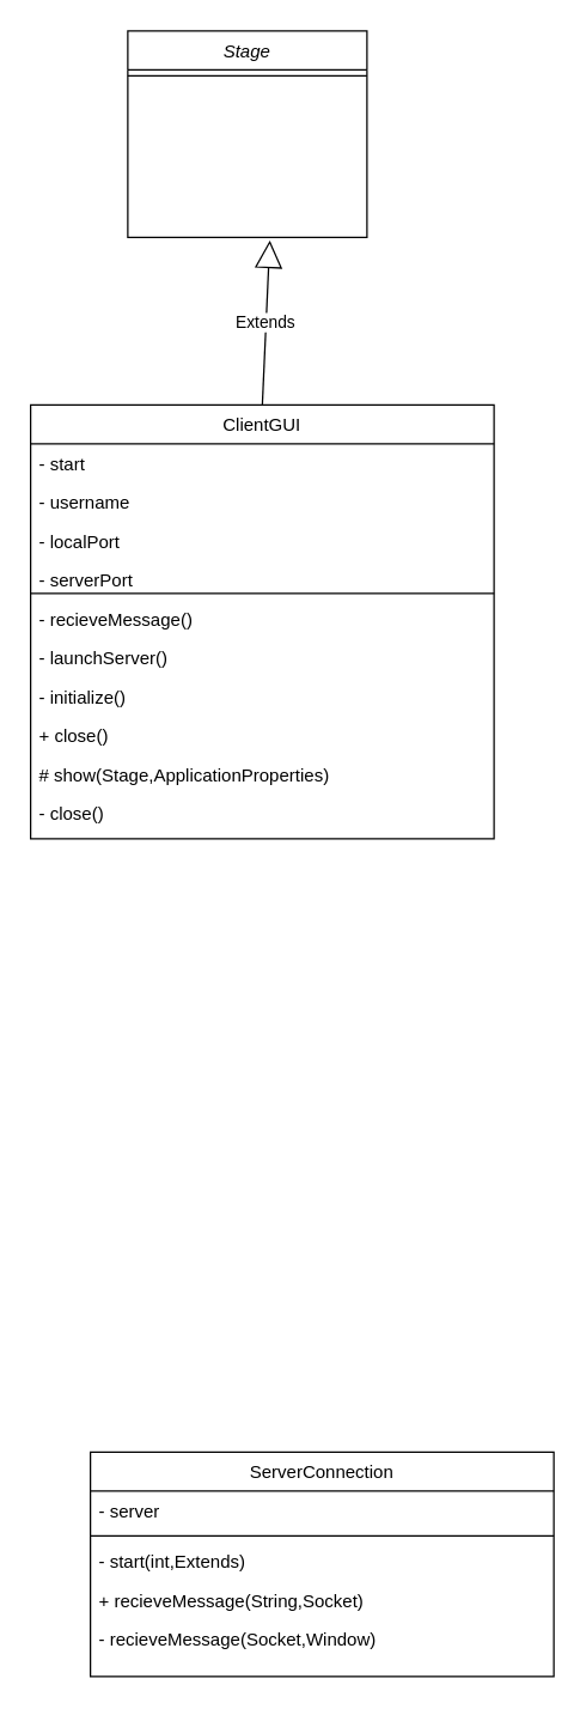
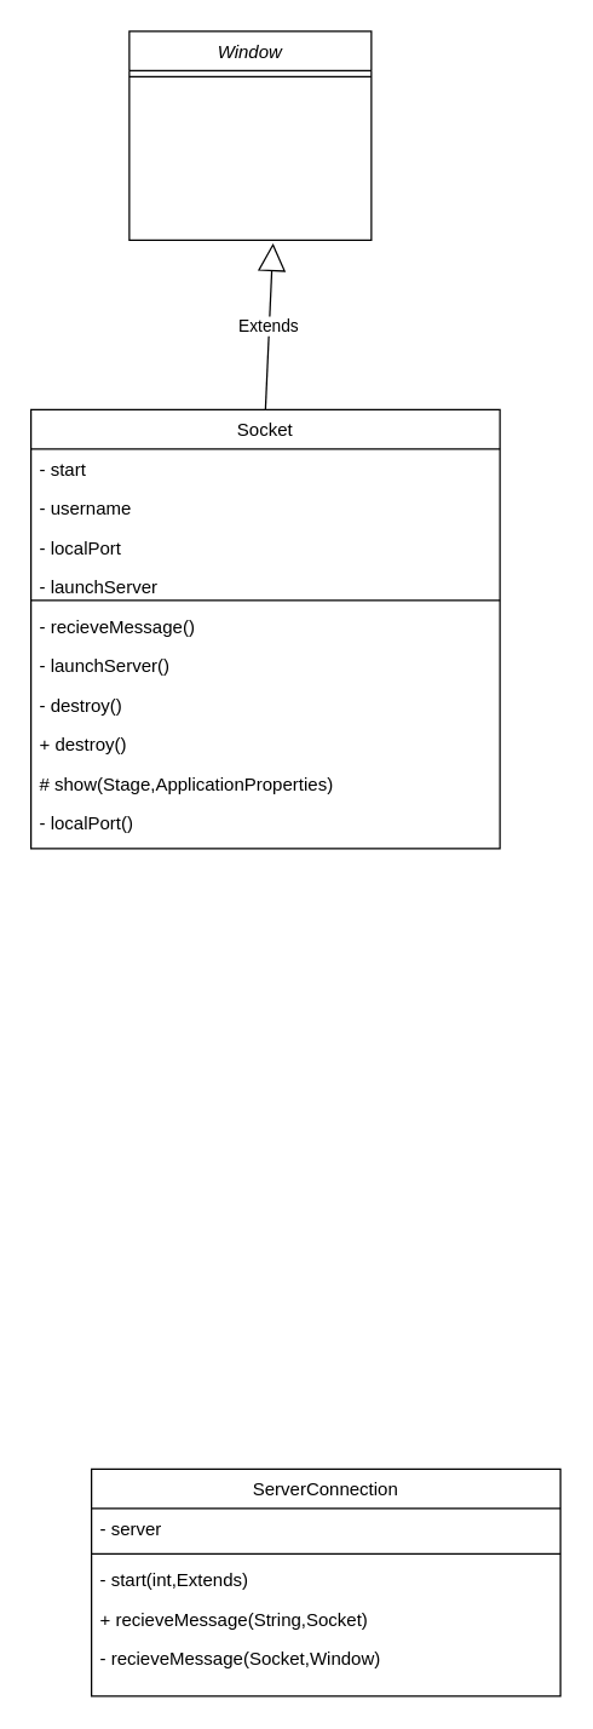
  <mxCell id="0" />
  <mxCell id="1" parent="0" />
- <mxCell id="2" value="Stage" style="swimlane;fontStyle=2;align=center;verticalAlign=top;childLayout=stackLayout;horizontal=1;startSize=26;horizontalStack=0;resizeParent=1;resizeLast=0;collapsible=1;marginBottom=0;rounded=0;shadow=0;strokeWidth=1;" parent="1" vertex="1"><mxGeometry x="85" y="20" width="160" height="138" as="geometry"><mxRectangle x="230" y="140" width="160" height="26" as="alternateBounds" /></mxGeometry></mxCell>
+ <mxCell id="2" value="Window" style="swimlane;fontStyle=2;align=center;verticalAlign=top;childLayout=stackLayout;horizontal=1;startSize=26;horizontalStack=0;resizeParent=1;resizeLast=0;collapsible=1;marginBottom=0;rounded=0;shadow=0;strokeWidth=1;" parent="1" vertex="1"><mxGeometry x="85" y="20" width="160" height="138" as="geometry"><mxRectangle x="230" y="140" width="160" height="26" as="alternateBounds" /></mxGeometry></mxCell>
  <mxCell id="3" value="" style="line;html=1;strokeWidth=1;align=left;verticalAlign=middle;spacingTop=-1;spacingLeft=3;spacingRight=3;rotatable=0;labelPosition=right;points=[];portConstraint=eastwest;" parent="2" vertex="1"><mxGeometry y="26" width="160" height="8" as="geometry" /></mxCell>
  <mxCell id="4" value="ServerConnection" style="swimlane;fontStyle=0;align=center;verticalAlign=top;childLayout=stackLayout;horizontal=1;startSize=26;horizontalStack=0;resizeParent=1;resizeLast=0;collapsible=1;marginBottom=0;rounded=0;shadow=0;strokeWidth=1;" parent="1" vertex="1"><mxGeometry x="60" y="970" width="310" height="150" as="geometry"><mxRectangle x="120" y="360" width="160" height="26" as="alternateBounds" /></mxGeometry></mxCell>
  <mxCell id="5" value="- server" style="text;align=left;verticalAlign=top;spacingLeft=4;spacingRight=4;overflow=hidden;rotatable=0;points=[[0,0.5],[1,0.5]];portConstraint=eastwest;" vertex="1" parent="4"><mxGeometry y="26" width="310" height="26" as="geometry" /></mxCell>
  <mxCell id="6" value="" style="line;html=1;strokeWidth=1;align=left;verticalAlign=middle;spacingTop=-1;spacingLeft=3;spacingRight=3;rotatable=0;labelPosition=right;points=[];portConstraint=eastwest;" parent="4" vertex="1"><mxGeometry y="52" width="310" height="8" as="geometry" /></mxCell>
  <mxCell id="7" value="- start(int,Extends)" style="text;align=left;verticalAlign=top;spacingLeft=4;spacingRight=4;overflow=hidden;rotatable=0;points=[[0,0.5],[1,0.5]];portConstraint=eastwest;" parent="4" vertex="1"><mxGeometry y="60" width="310" height="26" as="geometry" /></mxCell>
  <mxCell id="8" value="+ recieveMessage(String,Socket)" style="text;align=left;verticalAlign=top;spacingLeft=4;spacingRight=4;overflow=hidden;rotatable=0;points=[[0,0.5],[1,0.5]];portConstraint=eastwest;" vertex="1" parent="4"><mxGeometry y="86" width="310" height="26" as="geometry" /></mxCell>
  <mxCell id="9" value="- recieveMessage(Socket,Window)" style="text;align=left;verticalAlign=top;spacingLeft=4;spacingRight=4;overflow=hidden;rotatable=0;points=[[0,0.5],[1,0.5]];portConstraint=eastwest;" vertex="1" parent="4"><mxGeometry y="112" width="310" height="26" as="geometry" /></mxCell>
- <mxCell id="10" value="ClientGUI" style="swimlane;fontStyle=0;align=center;verticalAlign=top;childLayout=stackLayout;horizontal=1;startSize=26;horizontalStack=0;resizeParent=1;resizeLast=0;collapsible=1;marginBottom=0;rounded=0;shadow=0;strokeWidth=1;" vertex="1" parent="1"><mxGeometry x="20" y="270" width="310" height="290" as="geometry"><mxRectangle x="120" y="360" width="160" height="26" as="alternateBounds" /></mxGeometry></mxCell>
+ <mxCell id="10" value="Socket" style="swimlane;fontStyle=0;align=center;verticalAlign=top;childLayout=stackLayout;horizontal=1;startSize=26;horizontalStack=0;resizeParent=1;resizeLast=0;collapsible=1;marginBottom=0;rounded=0;shadow=0;strokeWidth=1;" vertex="1" parent="1"><mxGeometry x="20" y="270" width="310" height="290" as="geometry"><mxRectangle x="120" y="360" width="160" height="26" as="alternateBounds" /></mxGeometry></mxCell>
  <mxCell id="11" value="- start" style="text;align=left;verticalAlign=top;spacingLeft=4;spacingRight=4;overflow=hidden;rotatable=0;points=[[0,0.5],[1,0.5]];portConstraint=eastwest;" vertex="1" parent="10"><mxGeometry y="26" width="310" height="26" as="geometry" /></mxCell>
  <mxCell id="12" value="- username" style="text;align=left;verticalAlign=top;spacingLeft=4;spacingRight=4;overflow=hidden;rotatable=0;points=[[0,0.5],[1,0.5]];portConstraint=eastwest;" vertex="1" parent="10"><mxGeometry y="52" width="310" height="26" as="geometry" /></mxCell>
  <mxCell id="13" value="- localPort" style="text;align=left;verticalAlign=top;spacingLeft=4;spacingRight=4;overflow=hidden;rotatable=0;points=[[0,0.5],[1,0.5]];portConstraint=eastwest;" vertex="1" parent="10"><mxGeometry y="78" width="310" height="26" as="geometry" /></mxCell>
- <mxCell id="14" value="- serverPort&#10;" style="text;align=left;verticalAlign=top;spacingLeft=4;spacingRight=4;overflow=hidden;rotatable=0;points=[[0,0.5],[1,0.5]];portConstraint=eastwest;rounded=0;shadow=0;html=0;" vertex="1" parent="10"><mxGeometry y="104" width="310" height="18" as="geometry" /></mxCell>
+ <mxCell id="14" value="- launchServer&#10;" style="text;align=left;verticalAlign=top;spacingLeft=4;spacingRight=4;overflow=hidden;rotatable=0;points=[[0,0.5],[1,0.5]];portConstraint=eastwest;rounded=0;shadow=0;html=0;" vertex="1" parent="10"><mxGeometry y="104" width="310" height="18" as="geometry" /></mxCell>
  <mxCell id="15" value="" style="line;html=1;strokeWidth=1;align=left;verticalAlign=middle;spacingTop=-1;spacingLeft=3;spacingRight=3;rotatable=0;labelPosition=right;points=[];portConstraint=eastwest;" vertex="1" parent="10"><mxGeometry y="122" width="310" height="8" as="geometry" /></mxCell>
  <mxCell id="16" value="- recieveMessage()" style="text;align=left;verticalAlign=top;spacingLeft=4;spacingRight=4;overflow=hidden;rotatable=0;points=[[0,0.5],[1,0.5]];portConstraint=eastwest;" vertex="1" parent="10"><mxGeometry y="130" width="310" height="26" as="geometry" /></mxCell>
  <mxCell id="17" value="- launchServer()" style="text;align=left;verticalAlign=top;spacingLeft=4;spacingRight=4;overflow=hidden;rotatable=0;points=[[0,0.5],[1,0.5]];portConstraint=eastwest;" vertex="1" parent="10"><mxGeometry y="156" width="310" height="26" as="geometry" /></mxCell>
- <mxCell id="18" value="- initialize()" style="text;align=left;verticalAlign=top;spacingLeft=4;spacingRight=4;overflow=hidden;rotatable=0;points=[[0,0.5],[1,0.5]];portConstraint=eastwest;" vertex="1" parent="10"><mxGeometry y="182" width="310" height="26" as="geometry" /></mxCell>
- <mxCell id="19" value="+ close()" style="text;align=left;verticalAlign=top;spacingLeft=4;spacingRight=4;overflow=hidden;rotatable=0;points=[[0,0.5],[1,0.5]];portConstraint=eastwest;" vertex="1" parent="10"><mxGeometry y="208" width="310" height="26" as="geometry" /></mxCell>
+ <mxCell id="18" value="- destroy()" style="text;align=left;verticalAlign=top;spacingLeft=4;spacingRight=4;overflow=hidden;rotatable=0;points=[[0,0.5],[1,0.5]];portConstraint=eastwest;" vertex="1" parent="10"><mxGeometry y="182" width="310" height="26" as="geometry" /></mxCell>
+ <mxCell id="19" value="+ destroy()" style="text;align=left;verticalAlign=top;spacingLeft=4;spacingRight=4;overflow=hidden;rotatable=0;points=[[0,0.5],[1,0.5]];portConstraint=eastwest;" vertex="1" parent="10"><mxGeometry y="208" width="310" height="26" as="geometry" /></mxCell>
  <mxCell id="20" value="# show(Stage,ApplicationProperties)" style="text;align=left;verticalAlign=top;spacingLeft=4;spacingRight=4;overflow=hidden;rotatable=0;points=[[0,0.5],[1,0.5]];portConstraint=eastwest;" vertex="1" parent="10"><mxGeometry y="234" width="310" height="26" as="geometry" /></mxCell>
- <mxCell id="21" value="- close()" style="text;align=left;verticalAlign=top;spacingLeft=4;spacingRight=4;overflow=hidden;rotatable=0;points=[[0,0.5],[1,0.5]];portConstraint=eastwest;" vertex="1" parent="10"><mxGeometry y="260" width="310" height="26" as="geometry" /></mxCell>
+ <mxCell id="21" value="- localPort()" style="text;align=left;verticalAlign=top;spacingLeft=4;spacingRight=4;overflow=hidden;rotatable=0;points=[[0,0.5],[1,0.5]];portConstraint=eastwest;" vertex="1" parent="10"><mxGeometry y="260" width="310" height="26" as="geometry" /></mxCell>
  <mxCell id="22" value="Extends" style="endArrow=block;endSize=16;endFill=0;html=1;exitX=0.5;exitY=0;exitDx=0;exitDy=0;" edge="1" parent="1" source="10"><mxGeometry width="160" relative="1" as="geometry"><mxPoint x="85" y="250" as="sourcePoint" /><mxPoint x="180" y="160" as="targetPoint" /></mxGeometry></mxCell>
